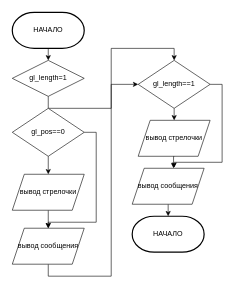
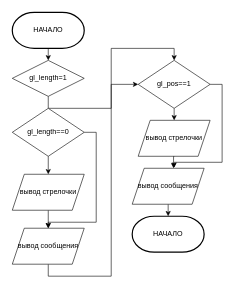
  <mxCell id="0" />
  <mxCell id="1" parent="0" />
  <mxCell id="2" style="edgeStyle=orthogonalEdgeStyle;rounded=0;orthogonalLoop=1;jettySize=auto;html=1;exitX=0.5;exitY=1;exitDx=0;exitDy=0;exitPerimeter=0;entryX=0.5;entryY=0;entryDx=0;entryDy=0;" edge="1" parent="1" source="3" target="5"><mxGeometry relative="1" as="geometry" /></mxCell>
  <mxCell id="3" value="НАЧАЛО" style="strokeWidth=2;html=1;shape=mxgraph.flowchart.terminator;whiteSpace=wrap;" vertex="1" parent="1"><mxGeometry x="20" y="20" width="120" height="60" as="geometry" /></mxCell>
  <mxCell id="4" style="edgeStyle=orthogonalEdgeStyle;rounded=0;orthogonalLoop=1;jettySize=auto;html=1;exitX=0.5;exitY=1;exitDx=0;exitDy=0;" edge="1" parent="1" source="5" target="15"><mxGeometry relative="1" as="geometry" /></mxCell>
  <mxCell id="5" value="gl_length=1" style="rhombus;whiteSpace=wrap;html=1;" vertex="1" parent="1"><mxGeometry x="20" y="100" width="120" height="60" as="geometry" /></mxCell>
  <mxCell id="6" style="edgeStyle=orthogonalEdgeStyle;rounded=0;orthogonalLoop=1;jettySize=auto;html=1;exitX=0.5;exitY=1;exitDx=0;exitDy=0;entryX=0.5;entryY=0;entryDx=0;entryDy=0;" edge="1" parent="1" source="8" target="10"><mxGeometry relative="1" as="geometry" /></mxCell>
  <mxCell id="7" style="edgeStyle=orthogonalEdgeStyle;rounded=0;orthogonalLoop=1;jettySize=auto;html=1;exitX=1;exitY=0.5;exitDx=0;exitDy=0;" edge="1" parent="1" source="8" target="12"><mxGeometry relative="1" as="geometry"><Array as="points"><mxPoint x="160" y="220" /><mxPoint x="160" y="370" /><mxPoint x="80" y="370" /></Array></mxGeometry></mxCell>
- <mxCell id="8" value="gl_pos==0" style="rhombus;whiteSpace=wrap;html=1;" vertex="1" parent="1"><mxGeometry x="20" y="180" width="120" height="80" as="geometry" /></mxCell>
+ <mxCell id="8" value="gl_length==0" style="rhombus;whiteSpace=wrap;html=1;" vertex="1" parent="1"><mxGeometry x="20" y="180" width="120" height="80" as="geometry" /></mxCell>
  <mxCell id="9" style="edgeStyle=orthogonalEdgeStyle;rounded=0;orthogonalLoop=1;jettySize=auto;html=1;exitX=0.5;exitY=1;exitDx=0;exitDy=0;entryX=0.5;entryY=0;entryDx=0;entryDy=0;" edge="1" parent="1" source="10" target="12"><mxGeometry relative="1" as="geometry" /></mxCell>
  <mxCell id="10" value="вывод стрелочки" style="shape=parallelogram;perimeter=parallelogramPerimeter;whiteSpace=wrap;html=1;fixedSize=1;" vertex="1" parent="1"><mxGeometry x="20" y="290" width="120" height="60" as="geometry" /></mxCell>
  <mxCell id="11" style="edgeStyle=orthogonalEdgeStyle;rounded=0;orthogonalLoop=1;jettySize=auto;html=1;exitX=0.5;exitY=1;exitDx=0;exitDy=0;entryX=0.5;entryY=0;entryDx=0;entryDy=0;" edge="1" parent="1" source="12" target="15"><mxGeometry relative="1" as="geometry" /></mxCell>
  <mxCell id="12" value="вывод сообщения" style="shape=parallelogram;perimeter=parallelogramPerimeter;whiteSpace=wrap;html=1;fixedSize=1;" vertex="1" parent="1"><mxGeometry x="20" y="380" width="120" height="60" as="geometry" /></mxCell>
  <mxCell id="13" style="edgeStyle=orthogonalEdgeStyle;rounded=0;orthogonalLoop=1;jettySize=auto;html=1;exitX=0.5;exitY=1;exitDx=0;exitDy=0;entryX=0.5;entryY=0;entryDx=0;entryDy=0;" edge="1" parent="1" source="15" target="18"><mxGeometry relative="1" as="geometry" /></mxCell>
  <mxCell id="14" style="edgeStyle=orthogonalEdgeStyle;rounded=0;orthogonalLoop=1;jettySize=auto;html=1;exitX=1;exitY=0.5;exitDx=0;exitDy=0;entryX=0.583;entryY=-0.017;entryDx=0;entryDy=0;entryPerimeter=0;" edge="1" parent="1" source="15" target="20"><mxGeometry relative="1" as="geometry"><Array as="points"><mxPoint x="370" y="140" /><mxPoint x="370" y="270" /><mxPoint x="290" y="270" /></Array></mxGeometry></mxCell>
- <mxCell id="15" value="gl_length==1" style="rhombus;whiteSpace=wrap;html=1;" vertex="1" parent="1"><mxGeometry x="230" y="100" width="120" height="80" as="geometry" /></mxCell>
+ <mxCell id="15" value="gl_pos==1" style="rhombus;whiteSpace=wrap;html=1;" vertex="1" parent="1"><mxGeometry x="230" y="100" width="120" height="80" as="geometry" /></mxCell>
  <mxCell id="16" style="edgeStyle=orthogonalEdgeStyle;rounded=0;orthogonalLoop=1;jettySize=auto;html=1;exitX=0.5;exitY=1;exitDx=0;exitDy=0;" edge="1" parent="1" source="18"><mxGeometry relative="1" as="geometry"><mxPoint x="290" y="250" as="targetPoint" /></mxGeometry></mxCell>
  <mxCell id="17" style="edgeStyle=orthogonalEdgeStyle;rounded=0;orthogonalLoop=1;jettySize=auto;html=1;exitX=0.5;exitY=1;exitDx=0;exitDy=0;entryX=0.575;entryY=0;entryDx=0;entryDy=0;entryPerimeter=0;" edge="1" parent="1" source="18" target="20"><mxGeometry relative="1" as="geometry" /></mxCell>
  <mxCell id="18" value="вывод стрелочки" style="shape=parallelogram;perimeter=parallelogramPerimeter;whiteSpace=wrap;html=1;fixedSize=1;" vertex="1" parent="1"><mxGeometry x="230" y="200" width="120" height="60" as="geometry" /></mxCell>
  <mxCell id="19" style="edgeStyle=orthogonalEdgeStyle;rounded=0;orthogonalLoop=1;jettySize=auto;html=1;exitX=0.5;exitY=1;exitDx=0;exitDy=0;entryX=0.5;entryY=0;entryDx=0;entryDy=0;entryPerimeter=0;" edge="1" parent="1" source="20" target="21"><mxGeometry relative="1" as="geometry" /></mxCell>
  <mxCell id="20" value="вывод сообщения" style="shape=parallelogram;perimeter=parallelogramPerimeter;whiteSpace=wrap;html=1;fixedSize=1;" vertex="1" parent="1"><mxGeometry x="220" y="280" width="120" height="60" as="geometry" /></mxCell>
  <mxCell id="21" value="НАЧАЛО" style="strokeWidth=2;html=1;shape=mxgraph.flowchart.terminator;whiteSpace=wrap;" vertex="1" parent="1"><mxGeometry x="220" y="360" width="120" height="60" as="geometry" /></mxCell>
